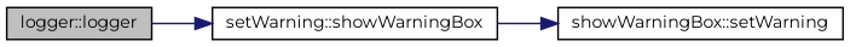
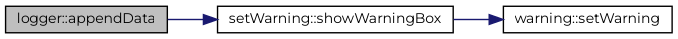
  digraph {
    fontname=Montserrat
    rankdir=LR
    node [color=black fillcolor=white fontname=Montserrat fontsize=10 shape=record style=filled]
    edge [color=midnightblue fontname=Montserrat fontsize=10 labelfontname=Helvetica labelfontsize=10 style=solid]
-   n1 [fillcolor=grey75 fontcolor=black height=0.2 label="logger::logger" width=0.4]
+   n1 [fillcolor=grey75 fontcolor=black height=0.2 label="logger::appendData" width=0.4]
    n2 [height=0.2 label="setWarning::showWarningBox" width=0.4]
-   n3 [height=0.2 label="showWarningBox::setWarning" width=0.4]
+   n3 [height=0.2 label="warning::setWarning" width=0.4]
    n1 -> n2
    n2 -> n3
  }
